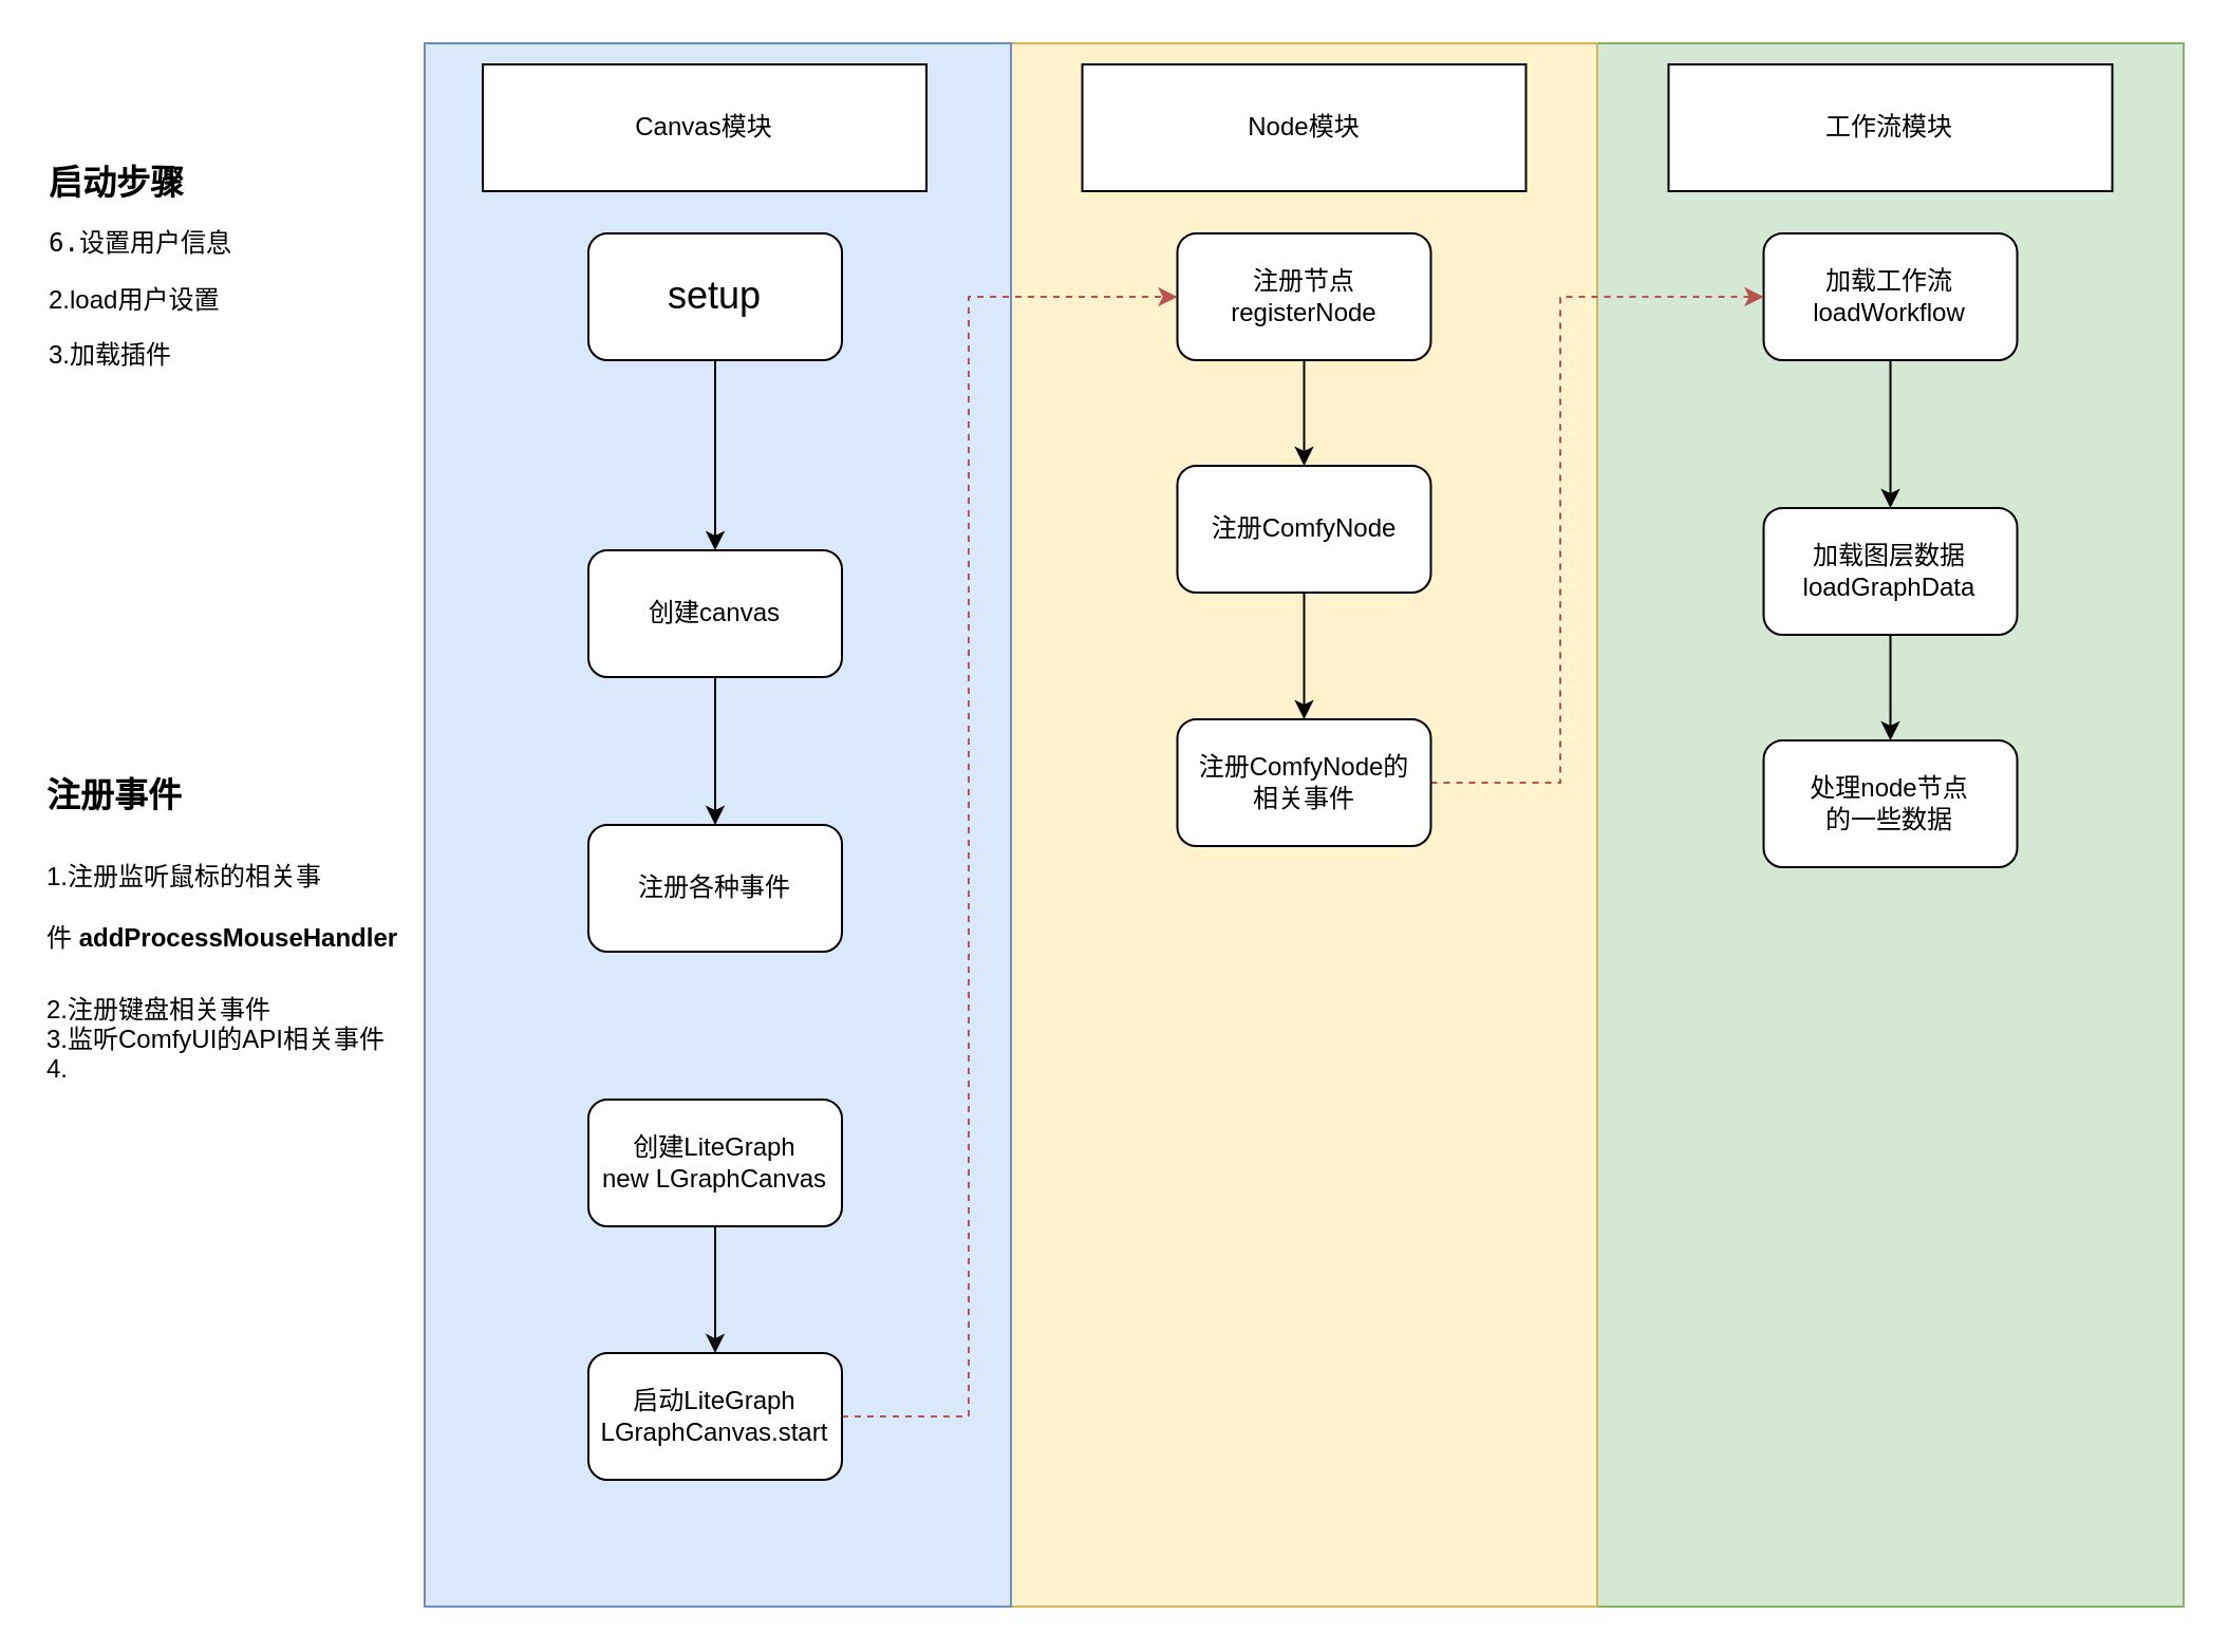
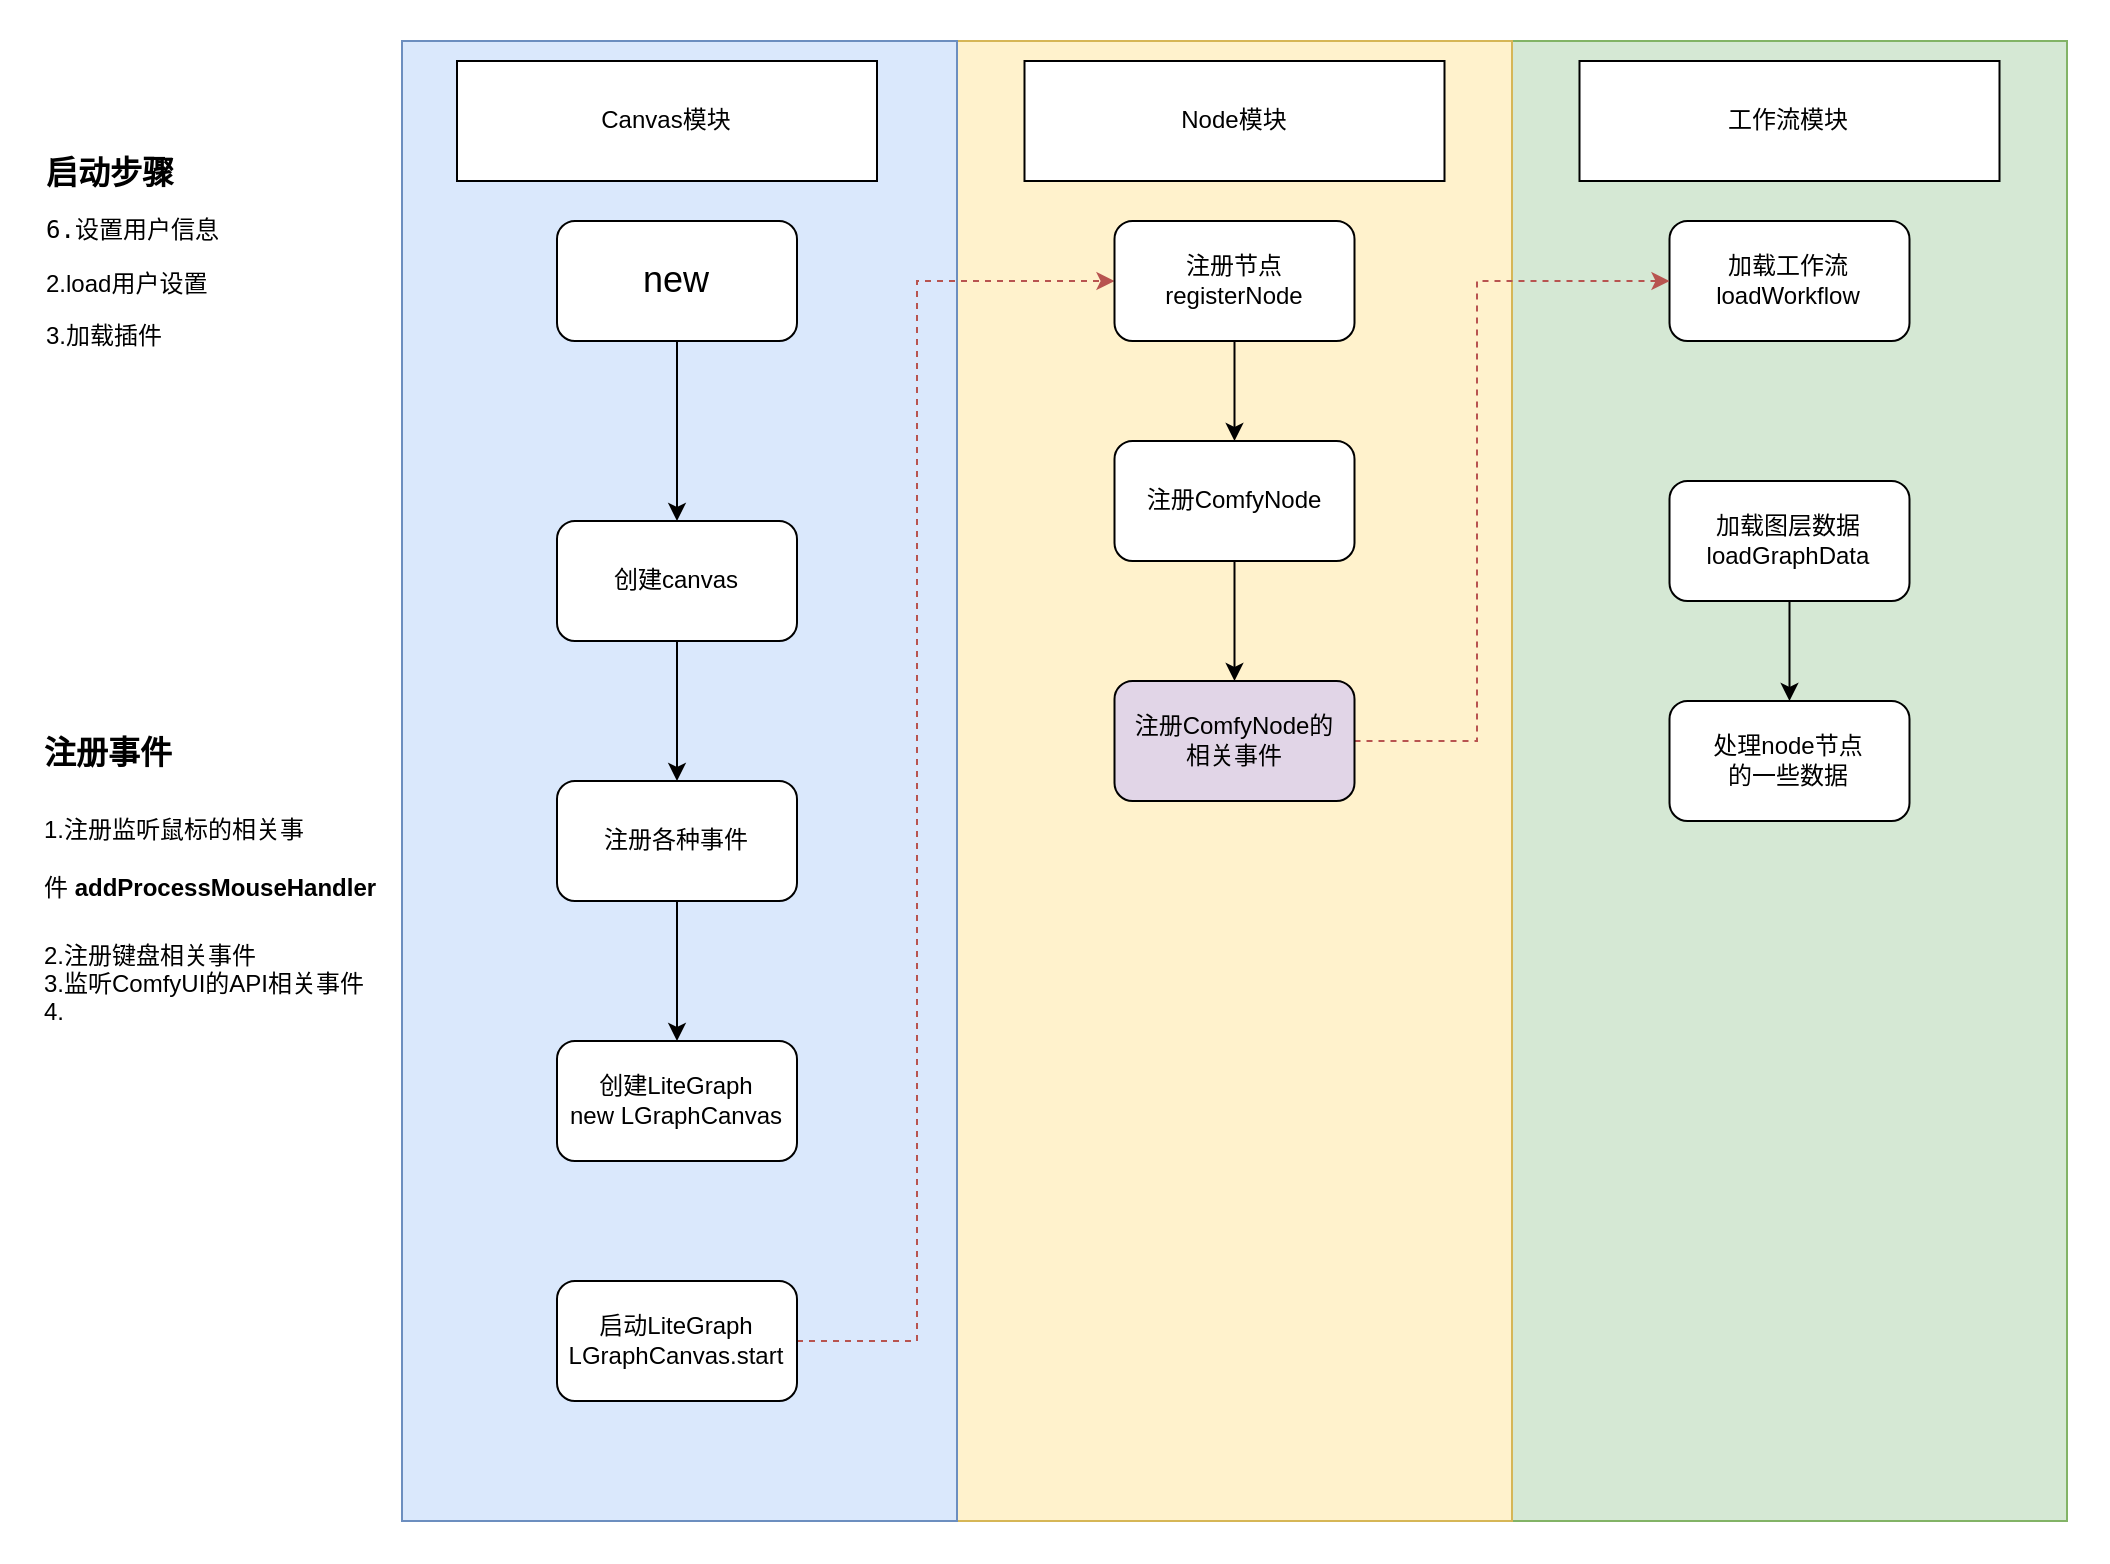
  <mxCell id="0" />
  <mxCell id="1" parent="0" />
  <mxCell id="2" value="" style="rounded=0;whiteSpace=wrap;html=1;fillColor=#d5e8d4;strokeColor=#82b366;" vertex="1" parent="1"><mxGeometry x="755.5" y="20" width="277.5" height="740" as="geometry" /></mxCell>
  <mxCell id="3" value="" style="rounded=0;whiteSpace=wrap;html=1;fillColor=#fff2cc;strokeColor=#d6b656;" vertex="1" parent="1"><mxGeometry x="478" y="20" width="277.5" height="740" as="geometry" /></mxCell>
  <mxCell id="4" value="" style="rounded=0;whiteSpace=wrap;html=1;fillColor=#dae8fc;strokeColor=#6c8ebf;" vertex="1" parent="1"><mxGeometry x="200.5" y="20" width="277.5" height="740" as="geometry" /></mxCell>
  <mxCell id="5" style="edgeStyle=orthogonalEdgeStyle;rounded=0;orthogonalLoop=1;jettySize=auto;html=1;entryX=0.5;entryY=0;entryDx=0;entryDy=0;" edge="1" parent="1" source="6" target="30"><mxGeometry relative="1" as="geometry" /></mxCell>
  <mxCell id="6" value="&lt;div data-sider-select-id=&quot;3576c823-d022-426f-98e3-9527af858550&quot;&gt;加载图层数据&lt;/div&gt;loadGraphData" style="rounded=1;whiteSpace=wrap;html=1;" vertex="1" parent="1"><mxGeometry x="834.25" y="240" width="120" height="60" as="geometry" /></mxCell>
  <mxCell id="7" style="edgeStyle=orthogonalEdgeStyle;rounded=0;orthogonalLoop=1;jettySize=auto;html=1;" edge="1" parent="1" source="8" target="29"><mxGeometry relative="1" as="geometry" /></mxCell>
  <mxCell id="8" value="注册ComfyNode" style="rounded=1;whiteSpace=wrap;html=1;" vertex="1" parent="1"><mxGeometry x="556.75" y="220" width="120" height="60" as="geometry" /></mxCell>
  <mxCell id="9" style="edgeStyle=orthogonalEdgeStyle;rounded=0;orthogonalLoop=1;jettySize=auto;html=1;" edge="1" parent="1" source="10" target="13"><mxGeometry relative="1" as="geometry" /></mxCell>
- <mxCell id="10" value="&lt;font data-sider-select-id=&quot;672338bc-9467-4e39-a78c-26d4395621d4&quot; style=&quot;font-size: 18px;&quot;&gt;setup&lt;/font&gt;" style="rounded=1;whiteSpace=wrap;html=1;" vertex="1" parent="1"><mxGeometry x="278" y="110" width="120" height="60" as="geometry" /></mxCell>
+ <mxCell id="10" value="&lt;font data-sider-select-id=&quot;672338bc-9467-4e39-a78c-26d4395621d4&quot; style=&quot;font-size: 18px;&quot;&gt;new&lt;/font&gt;" style="rounded=1;whiteSpace=wrap;html=1;" vertex="1" parent="1"><mxGeometry x="278" y="110" width="120" height="60" as="geometry" /></mxCell>
  <mxCell id="11" value="&lt;h1 data-sider-select-id=&quot;8ff9f4fe-eee0-46c6-9523-b0862877cac9&quot; style=&quot;margin-top: 0px; font-size: 16px;&quot;&gt;&lt;font data-sider-select-id=&quot;c0d7864f-1dba-449e-b362-3fb83cd5a689&quot; style=&quot;font-size: 16px;&quot;&gt;启动步骤&lt;/font&gt;&lt;/h1&gt;&lt;pre data-sider-select-id=&quot;61eba9ac-9121-46bc-870a-1d1d9ea7efc4&quot; style=&quot;&quot;&gt;&lt;font data-sider-select-id=&quot;93c682fb-d7e4-4801-a4fe-b95a7225c559&quot; style=&quot;font-size: 12px;&quot;&gt;6.设置用户信息&lt;/font&gt;&lt;/pre&gt;&lt;p style=&quot;&quot; data-sider-select-id=&quot;7fbae559-2821-462e-af07-a42914e647a1&quot;&gt;2.load用户设置&lt;/p&gt;&lt;p data-sider-select-id=&quot;7fbae559-2821-462e-af07-a42914e647a1&quot;&gt;3.加载插件&lt;/p&gt;" style="text;html=1;whiteSpace=wrap;overflow=hidden;rounded=0;" vertex="1" parent="1"><mxGeometry x="20.5" y="70" width="180" height="120" as="geometry" /></mxCell>
  <mxCell id="12" style="edgeStyle=orthogonalEdgeStyle;rounded=0;orthogonalLoop=1;jettySize=auto;html=1;" edge="1" parent="1" source="13" target="15"><mxGeometry relative="1" as="geometry" /></mxCell>
  <mxCell id="13" value="创建canvas" style="rounded=1;whiteSpace=wrap;html=1;" vertex="1" parent="1"><mxGeometry x="278" y="260" width="120" height="60" as="geometry" /></mxCell>
+ <mxCell id="14" style="edgeStyle=orthogonalEdgeStyle;rounded=0;orthogonalLoop=1;jettySize=auto;html=1;" edge="1" parent="1" source="15" target="17"><mxGeometry relative="1" as="geometry" /></mxCell>
  <mxCell id="15" value="注册各种事件" style="rounded=1;whiteSpace=wrap;html=1;" vertex="1" parent="1"><mxGeometry x="278" y="390" width="120" height="60" as="geometry" /></mxCell>
- <mxCell id="16" style="edgeStyle=orthogonalEdgeStyle;rounded=0;orthogonalLoop=1;jettySize=auto;html=1;entryX=0.5;entryY=0;entryDx=0;entryDy=0;fillColor=#dae8fc;strokeColor=#0f0f0f;" edge="1" parent="1" source="17" target="20"><mxGeometry relative="1" as="geometry" /></mxCell>
  <mxCell id="17" value="创建LiteGraph&lt;div&gt;new LGraphCanvas&lt;/div&gt;" style="rounded=1;whiteSpace=wrap;html=1;" vertex="1" parent="1"><mxGeometry x="278" y="520" width="120" height="60" as="geometry" /></mxCell>
  <mxCell id="18" value="&lt;h1 style=&quot;text-align: left; margin-top: 0px; font-size: 16px;&quot; data-sider-select-id=&quot;8ff9f4fe-eee0-46c6-9523-b0862877cac9&quot;&gt;&lt;span style=&quot;background-color: initial;&quot; data-sider-select-id=&quot;22168d53-ca9c-4329-b56d-df90a2c20b71&quot;&gt;注册事件&lt;/span&gt;&lt;/h1&gt;&lt;h1 style=&quot;text-align: left; margin-top: 0px;&quot; data-sider-select-id=&quot;8ff9f4fe-eee0-46c6-9523-b0862877cac9&quot;&gt;&lt;span style=&quot;font-size: 12px; font-weight: 400;&quot; data-sider-select-id=&quot;ef9b04dd-d9d5-450b-9e36-86733ccc6282&quot;&gt;1.注册监听鼠标的相关事件&amp;nbsp;&lt;/span&gt;&lt;font data-sider-select-id=&quot;c71e00ec-7798-40bc-abf9-863f196ca421&quot; style=&quot;font-size: 12px;&quot;&gt;addProcessMouseHandler&lt;/font&gt;&lt;/h1&gt;&lt;div style=&quot;text-align: left;&quot;&gt;2.注册键盘相关事件&lt;/div&gt;&lt;div style=&quot;text-align: left;&quot;&gt;3.监听ComfyUI的API相关事件&lt;/div&gt;&lt;div style=&quot;text-align: left;&quot;&gt;4.&lt;/div&gt;" style="text;html=1;align=center;verticalAlign=middle;whiteSpace=wrap;rounded=0;" vertex="1" parent="1"><mxGeometry x="20.5" y="360" width="242.5" height="160" as="geometry" /></mxCell>
  <mxCell id="19" style="edgeStyle=orthogonalEdgeStyle;rounded=0;orthogonalLoop=1;jettySize=auto;html=1;entryX=0;entryY=0.5;entryDx=0;entryDy=0;fillColor=#f8cecc;strokeColor=#b85450;dashed=1;" edge="1" parent="1" source="20" target="22"><mxGeometry relative="1" as="geometry"><Array as="points"><mxPoint x="458" y="670" /><mxPoint x="458" y="140" /></Array></mxGeometry></mxCell>
  <mxCell id="20" value="启动LiteGraph&lt;div&gt;LGraphCanvas.start&lt;/div&gt;" style="rounded=1;whiteSpace=wrap;html=1;" vertex="1" parent="1"><mxGeometry x="278" y="640" width="120" height="60" as="geometry" /></mxCell>
  <mxCell id="21" style="edgeStyle=orthogonalEdgeStyle;rounded=0;orthogonalLoop=1;jettySize=auto;html=1;entryX=0.5;entryY=0;entryDx=0;entryDy=0;" edge="1" parent="1" source="22" target="8"><mxGeometry relative="1" as="geometry" /></mxCell>
  <mxCell id="22" value="注册节点&lt;div&gt;registerNode&lt;/div&gt;" style="rounded=1;whiteSpace=wrap;html=1;" vertex="1" parent="1"><mxGeometry x="556.75" y="110" width="120" height="60" as="geometry" /></mxCell>
- <mxCell id="23" style="edgeStyle=orthogonalEdgeStyle;rounded=0;orthogonalLoop=1;jettySize=auto;html=1;" edge="1" parent="1" source="24" target="6"><mxGeometry relative="1" as="geometry" /></mxCell>
  <mxCell id="24" value="&lt;div data-sider-select-id=&quot;83dca9c4-7123-4eb7-8799-b854965c85a1&quot;&gt;加载工作流&lt;/div&gt;&lt;div data-sider-select-id=&quot;83dca9c4-7123-4eb7-8799-b854965c85a1&quot;&gt;loadWorkflow&lt;/div&gt;" style="rounded=1;whiteSpace=wrap;html=1;" vertex="1" parent="1"><mxGeometry x="834.25" y="110" width="120" height="60" as="geometry" /></mxCell>
  <mxCell id="25" value="Canvas模块" style="rounded=0;whiteSpace=wrap;html=1;" vertex="1" parent="1"><mxGeometry x="228" y="30" width="210" height="60" as="geometry" /></mxCell>
  <mxCell id="26" value="Node模块" style="rounded=0;whiteSpace=wrap;html=1;" vertex="1" parent="1"><mxGeometry x="511.75" y="30" width="210" height="60" as="geometry" /></mxCell>
  <mxCell id="27" value="工作流模块" style="rounded=0;whiteSpace=wrap;html=1;" vertex="1" parent="1"><mxGeometry x="789.25" y="30" width="210" height="60" as="geometry" /></mxCell>
  <mxCell id="28" style="edgeStyle=orthogonalEdgeStyle;rounded=0;orthogonalLoop=1;jettySize=auto;html=1;entryX=0;entryY=0.5;entryDx=0;entryDy=0;fillColor=#f8cecc;strokeColor=#b85450;dashed=1;" edge="1" parent="1" source="29" target="24"><mxGeometry relative="1" as="geometry"><Array as="points"><mxPoint x="738" y="370" /><mxPoint x="738" y="140" /></Array></mxGeometry></mxCell>
- <mxCell id="29" value="注册ComfyNode的&lt;div&gt;相关事件&lt;/div&gt;" style="rounded=1;whiteSpace=wrap;html=1;" vertex="1" parent="1"><mxGeometry x="556.75" y="340" width="120" height="60" as="geometry" /></mxCell>
+ <mxCell id="29" value="注册ComfyNode的&lt;div&gt;相关事件&lt;/div&gt;" style="rounded=1;whiteSpace=wrap;html=1;fillColor=#e1d5e7;" vertex="1" parent="1"><mxGeometry x="556.75" y="340" width="120" height="60" as="geometry" /></mxCell>
  <mxCell id="30" value="&lt;div data-sider-select-id=&quot;3576c823-d022-426f-98e3-9527af858550&quot;&gt;处理node节点&lt;/div&gt;&lt;div data-sider-select-id=&quot;3576c823-d022-426f-98e3-9527af858550&quot;&gt;的一些数据&lt;/div&gt;" style="rounded=1;whiteSpace=wrap;html=1;" vertex="1" parent="1"><mxGeometry x="834.25" y="350" width="120" height="60" as="geometry" /></mxCell>
